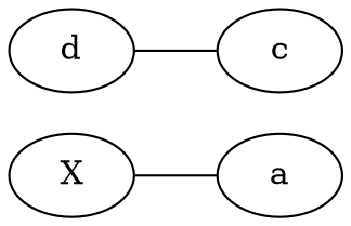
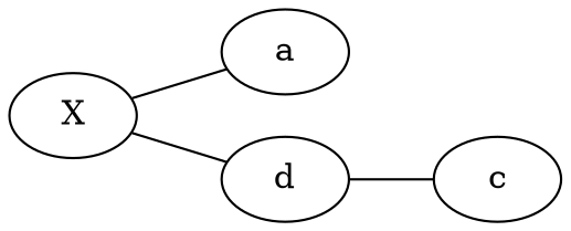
  graph {
    rankdir=LR
    n1 [label=X]
    n2 [label=a]
    n3 [label=d]
    n4 [label=c]
    n1 -- n2
+   n1 -- n3
    n3 -- n4
  }
